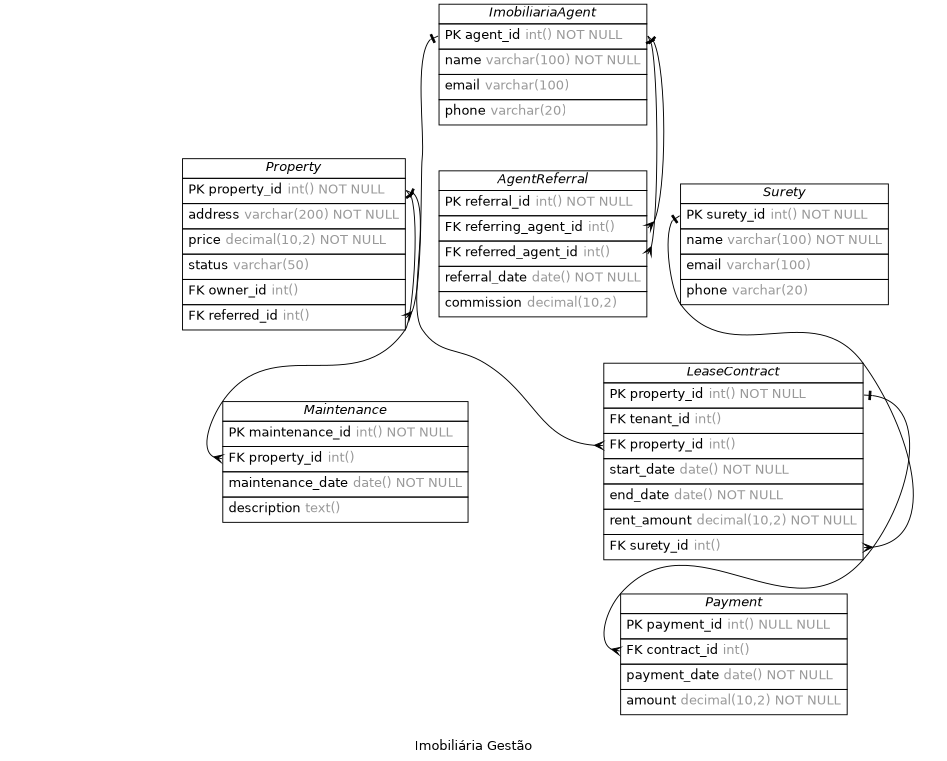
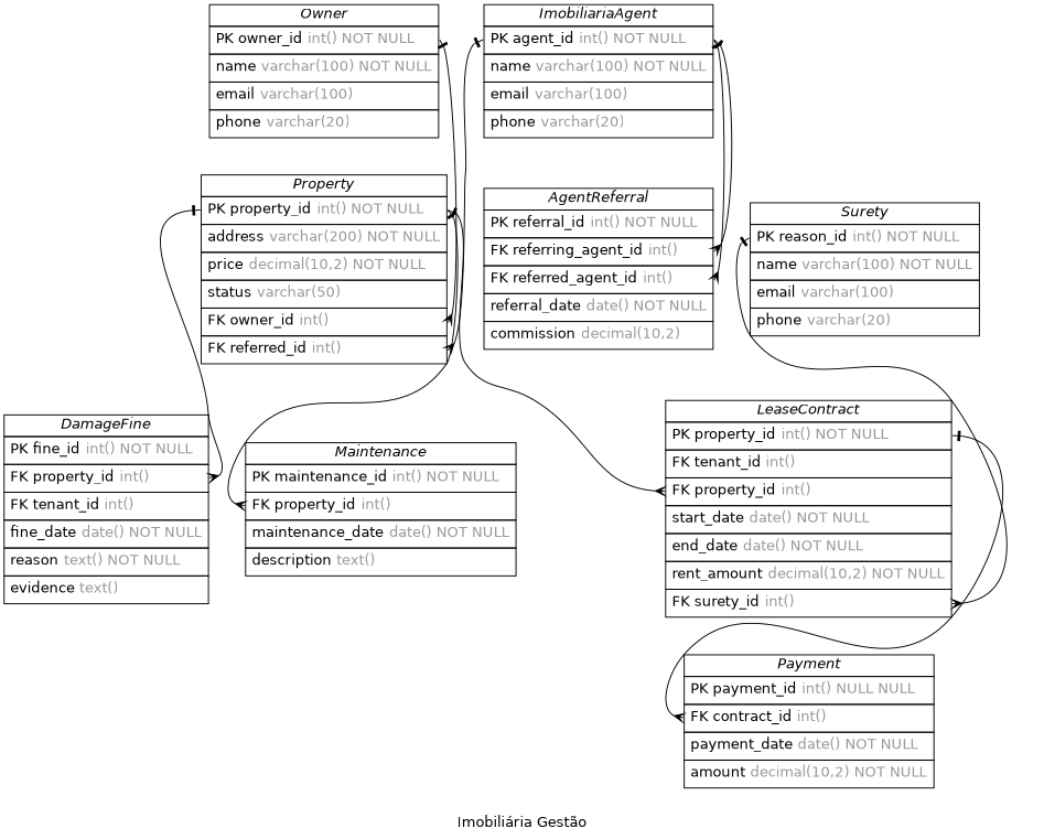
  digraph {
    concentrate=true
    fontname=Helvetica
    label="Imobiliária Gestão"
    nodesep=0.5
    rankdir=TB
    splines=spline
    node [fontname=Helvetica shape=plain]
    edge [arrowhead=ocrow arrowsize=0.9 arrowtail=noneotee dir=both fontname=Helvetica fontsize=12 headport=property_id labelangle=32 labeldistance=1.8 penwidth=1.0 tailport=agent_id]
    n1 [label=<         <table border="0" cellborder="1" cellspacing="0" >         <tr><td><i>ImobiliariaAgent</i></td></tr>         <tr><td port="agent_id" align="left" cellpadding="5">PK agent_id <font color="grey60">int() NOT NULL</font></td></tr>         <tr><td port="name" align="left" cellpadding="5">name <font color="grey60">varchar(100) NOT NULL</font></td></tr>         <tr><td port="email" align="left" cellpadding="5">email <font color="grey60">varchar(100)</font></td></tr>         <tr><td port="phone" align="left" cellpadding="5">phone <font color="grey60">varchar(20)</font></td></tr>     </table>>]
    n2 [label=<         <table border="0" cellborder="1" cellspacing="0" >         <tr><td><i>Property</i></td></tr>         <tr><td port="property_id" align="left" cellpadding="5">PK property_id <font color="grey60">int() NOT NULL</font></td></tr>         <tr><td port="address" align="left" cellpadding="5">address <font color="grey60">varchar(200) NOT NULL</font></td></tr>         <tr><td port="price" align="left" cellpadding="5">price <font color="grey60">decimal(10,2) NOT NULL</font></td></tr>         <tr><td port="status" align="left" cellpadding="5">status <font color="grey60">varchar(50)</font></td></tr>         <tr><td port="owner_id" align="left" cellpadding="5">FK owner_id <font color="grey60">int()</font></td></tr>         <tr><td port="agent_id" align="left" cellpadding="5">FK referred_id <font color="grey60">int()</font></td></tr>     </table>>]
    n3 [label=<         <table border="0" cellborder="1" cellspacing="0" >         <tr><td><i>AgentReferral</i></td></tr>         <tr><td port="referral_id" align="left" cellpadding="5">PK referral_id <font color="grey60">int() NOT NULL</font></td></tr>         <tr><td port="referring_agent_id" align="left" cellpadding="5">FK referring_agent_id <font color="grey60">int()</font></td></tr>         <tr><td port="referred_agent_id" align="left" cellpadding="5">FK referred_agent_id <font color="grey60">int()</font></td></tr>         <tr><td port="referral_date" align="left" cellpadding="5">referral_date <font color="grey60">date() NOT NULL</font></td></tr>         <tr><td port="commission" align="left" cellpadding="5">commission <font color="grey60">decimal(10,2)</font></td></tr>     </table>>]
    n4 [label=<         <table border="0" cellborder="1" cellspacing="0" >         <tr><td><i>LeaseContract</i></td></tr>         <tr><td port="contract_id" align="left" cellpadding="5">PK property_id <font color="grey60">int() NOT NULL</font></td></tr>         <tr><td port="tenant_id" align="left" cellpadding="5">FK tenant_id <font color="grey60">int()</font></td></tr>         <tr><td port="property_id" align="left" cellpadding="5">FK property_id <font color="grey60">int()</font></td></tr>         <tr><td port="start_date" align="left" cellpadding="5">start_date <font color="grey60">date() NOT NULL</font></td></tr>         <tr><td port="end_date" align="left" cellpadding="5">end_date <font color="grey60">date() NOT NULL</font></td></tr>         <tr><td port="rent_amount" align="left" cellpadding="5">rent_amount <font color="grey60">decimal(10,2) NOT NULL</font></td></tr>         <tr><td port="surety_id" align="left" cellpadding="5">FK surety_id <font color="grey60">int()</font></td></tr>     </table>>]
+   n5 [label=<         <table border="0" cellborder="1" cellspacing="0" >         <tr><td><i>DamageFine</i></td></tr>         <tr><td port="fine_id" align="left" cellpadding="5">PK fine_id <font color="grey60">int() NOT NULL</font></td></tr>         <tr><td port="property_id" align="left" cellpadding="5">FK property_id <font color="grey60">int()</font></td></tr>         <tr><td port="tenant_id" align="left" cellpadding="5">FK tenant_id <font color="grey60">int()</font></td></tr>         <tr><td port="fine_date" align="left" cellpadding="5">fine_date <font color="grey60">date() NOT NULL</font></td></tr>         <tr><td port="reason" align="left" cellpadding="5">reason <font color="grey60">text() NOT NULL</font></td></tr>         <tr><td port="evidence" align="left" cellpadding="5">evidence <font color="grey60">text()</font></td></tr>     </table>>]
    n6 [label=<         <table border="0" cellborder="1" cellspacing="0" >         <tr><td><i>Maintenance</i></td></tr>         <tr><td port="maintenance_id" align="left" cellpadding="5">PK maintenance_id <font color="grey60">int() NOT NULL</font></td></tr>         <tr><td port="property_id" align="left" cellpadding="5">FK property_id <font color="grey60">int()</font></td></tr>         <tr><td port="maintenance_date" align="left" cellpadding="5">maintenance_date <font color="grey60">date() NOT NULL</font></td></tr>         <tr><td port="description" align="left" cellpadding="5">description <font color="grey60">text()</font></td></tr>     </table>>]
+   n7 [label=<         <table border="0" cellborder="1" cellspacing="0" >         <tr><td><i>Owner</i></td></tr>         <tr><td port="owner_id" align="left" cellpadding="5">PK owner_id <font color="grey60">int() NOT NULL</font></td></tr>         <tr><td port="name" align="left" cellpadding="5">name <font color="grey60">varchar(100) NOT NULL</font></td></tr>         <tr><td port="email" align="left" cellpadding="5">email <font color="grey60">varchar(100)</font></td></tr>         <tr><td port="phone" align="left" cellpadding="5">phone <font color="grey60">varchar(20)</font></td></tr>     </table>>]
    n8 [label=<         <table border="0" cellborder="1" cellspacing="0" >         <tr><td><i>Payment</i></td></tr>         <tr><td port="payment_id" align="left" cellpadding="5">PK payment_id <font color="grey60">int() NULL NULL</font></td></tr>         <tr><td port="contract_id" align="left" cellpadding="5">FK contract_id <font color="grey60">int()</font></td></tr>         <tr><td port="payment_date" align="left" cellpadding="5">payment_date <font color="grey60">date() NOT NULL</font></td></tr>         <tr><td port="amount" align="left" cellpadding="5">amount <font color="grey60">decimal(10,2) NOT NULL</font></td></tr>     </table>>]
-   n9 [label=<         <table border="0" cellborder="1" cellspacing="0" >         <tr><td><i>Surety</i></td></tr>         <tr><td port="surety_id" align="left" cellpadding="5">PK surety_id <font color="grey60">int() NOT NULL</font></td></tr>         <tr><td port="name" align="left" cellpadding="5">name <font color="grey60">varchar(100) NOT NULL</font></td></tr>         <tr><td port="email" align="left" cellpadding="5">email <font color="grey60">varchar(100)</font></td></tr>         <tr><td port="phone" align="left" cellpadding="5">phone <font color="grey60">varchar(20)</font></td></tr>     </table>>]
+   n9 [label=<         <table border="0" cellborder="1" cellspacing="0" >         <tr><td><i>Surety</i></td></tr>         <tr><td port="surety_id" align="left" cellpadding="5">PK reason_id <font color="grey60">int() NOT NULL</font></td></tr>         <tr><td port="name" align="left" cellpadding="5">name <font color="grey60">varchar(100) NOT NULL</font></td></tr>         <tr><td port="email" align="left" cellpadding="5">email <font color="grey60">varchar(100)</font></td></tr>         <tr><td port="phone" align="left" cellpadding="5">phone <font color="grey60">varchar(20)</font></td></tr>     </table>>]
    n1 -> n2 [headport=agent_id]
    n1 -> n3 [headport=referring_agent_id]
    n1 -> n3 [headport=referred_agent_id]
    n2 -> n4 [tailport=property_id]
+   n2 -> n5 [tailport=property_id]
    n2 -> n6 [tailport=property_id]
    n4 -> n8 [headport=contract_id tailport=contract_id]
+   n7 -> n2 [headport=owner_id tailport=owner_id]
    n9 -> n4 [headport=surety_id tailport=surety_id]
  }
